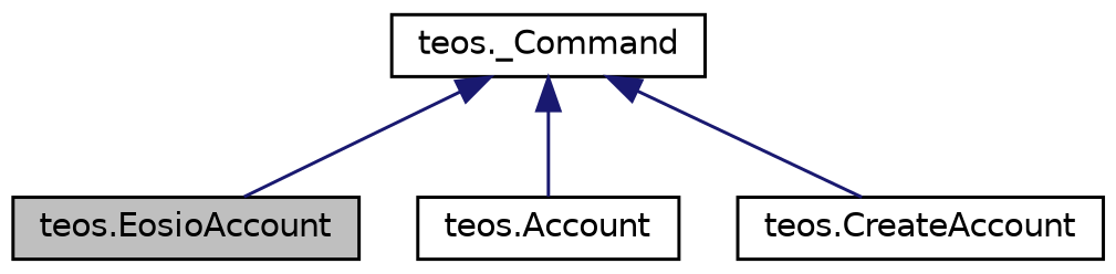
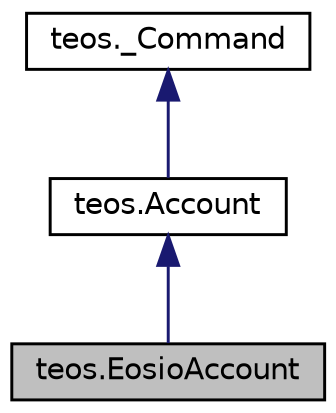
  digraph {
    node [color=black fillcolor=white fontname=Helvetica fontsize=10 shape=record style=filled]
    edge [color=midnightblue dir=back fontname=Helvetica fontsize=10 labelfontname=Helvetica labelfontsize=10 style=solid]
    n1 [fillcolor=grey75 fontcolor=black height=0.2 label="teos.EosioAccount" width=0.4]
    n2 [height=0.2 label="teos.Account" width=0.4]
-   n3 [height=0.2 label="teos.CreateAccount" width=0.4]
    n4 [height=0.2 label="teos._Command" width=0.4]
-   n4 -> n1
+   n2 -> n1
    n4 -> n2
-   n4 -> n3
  }
